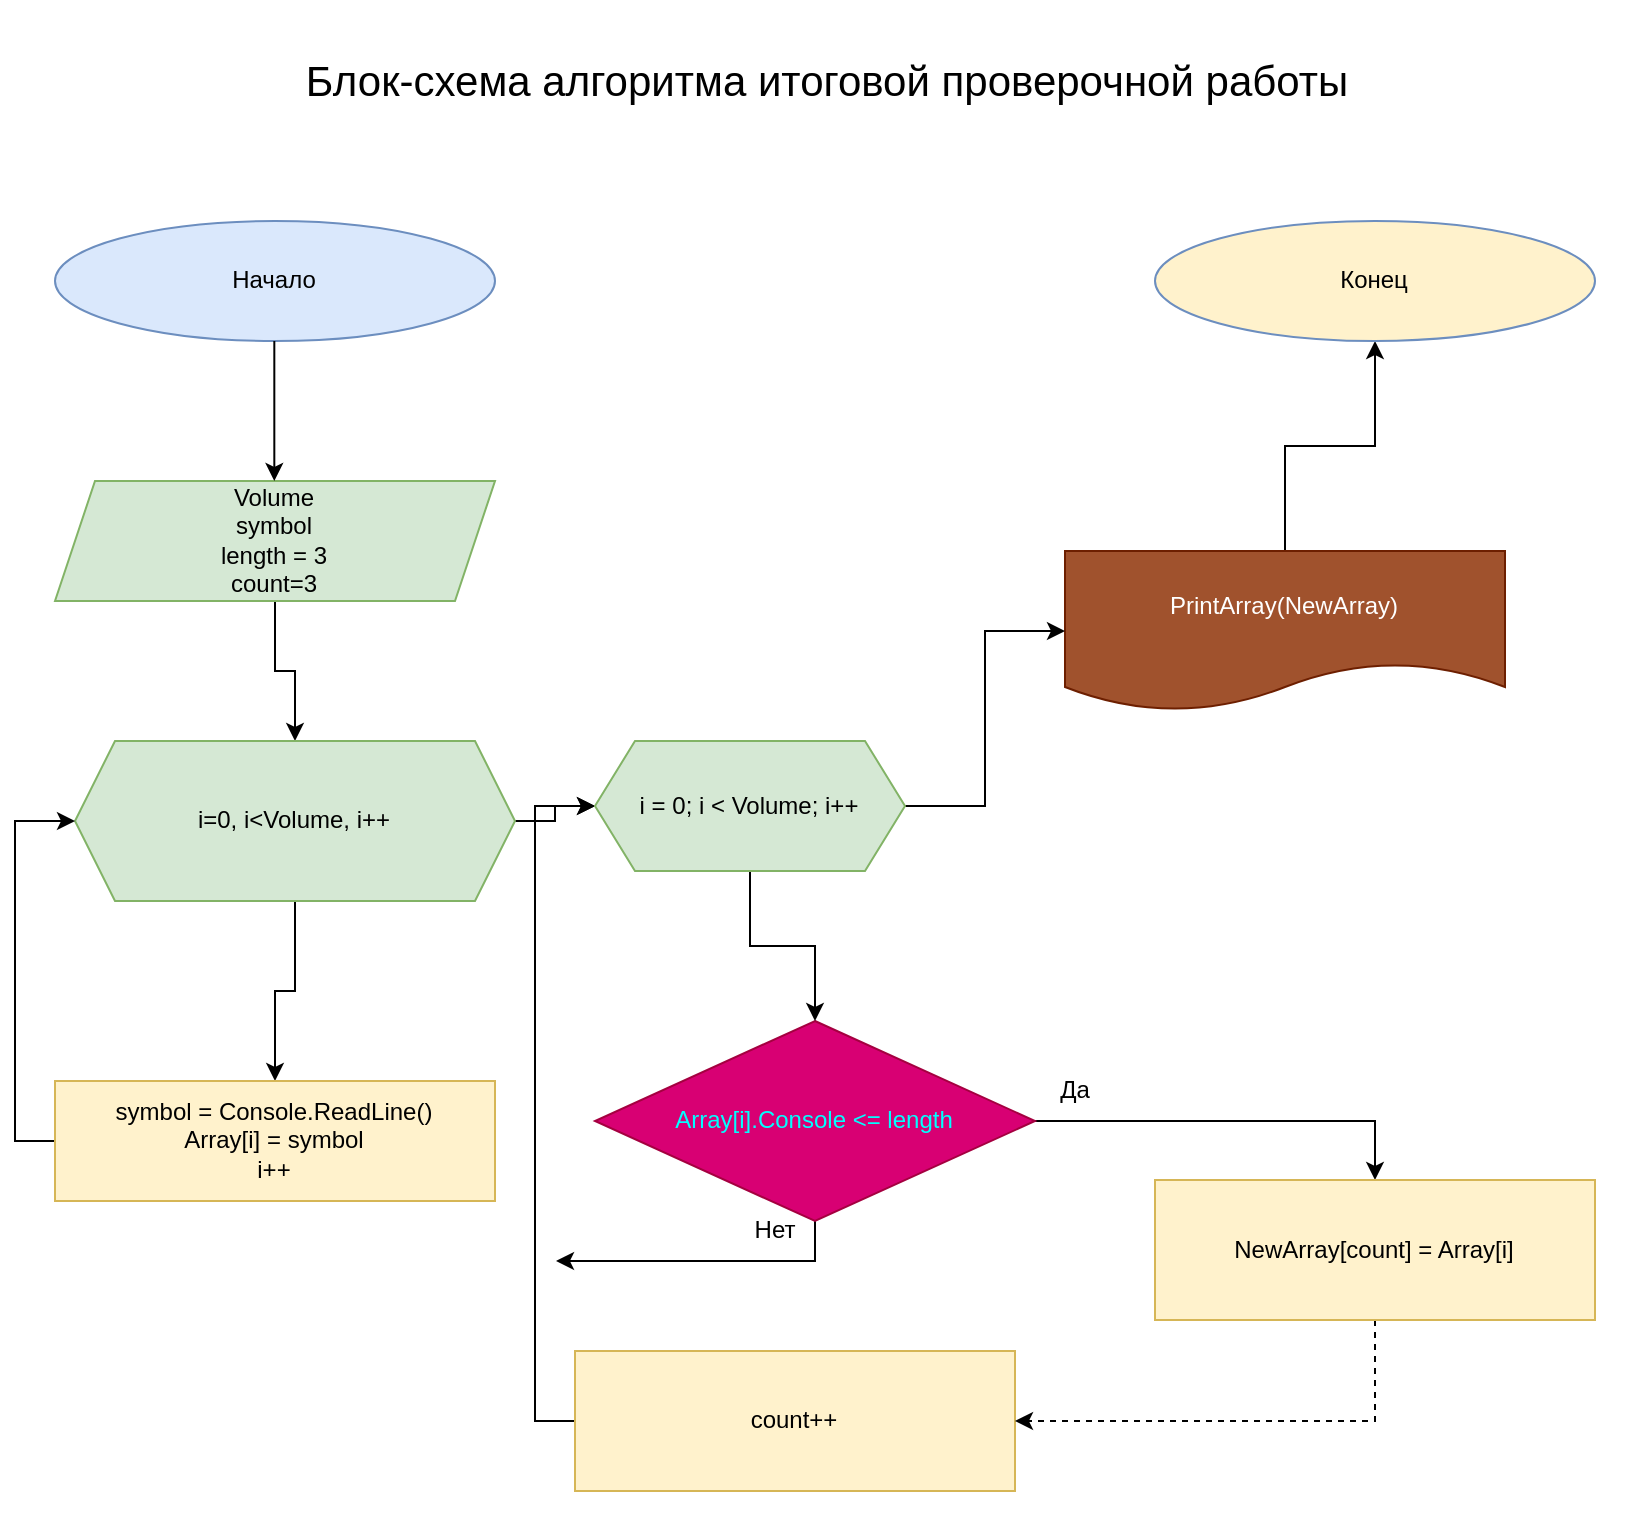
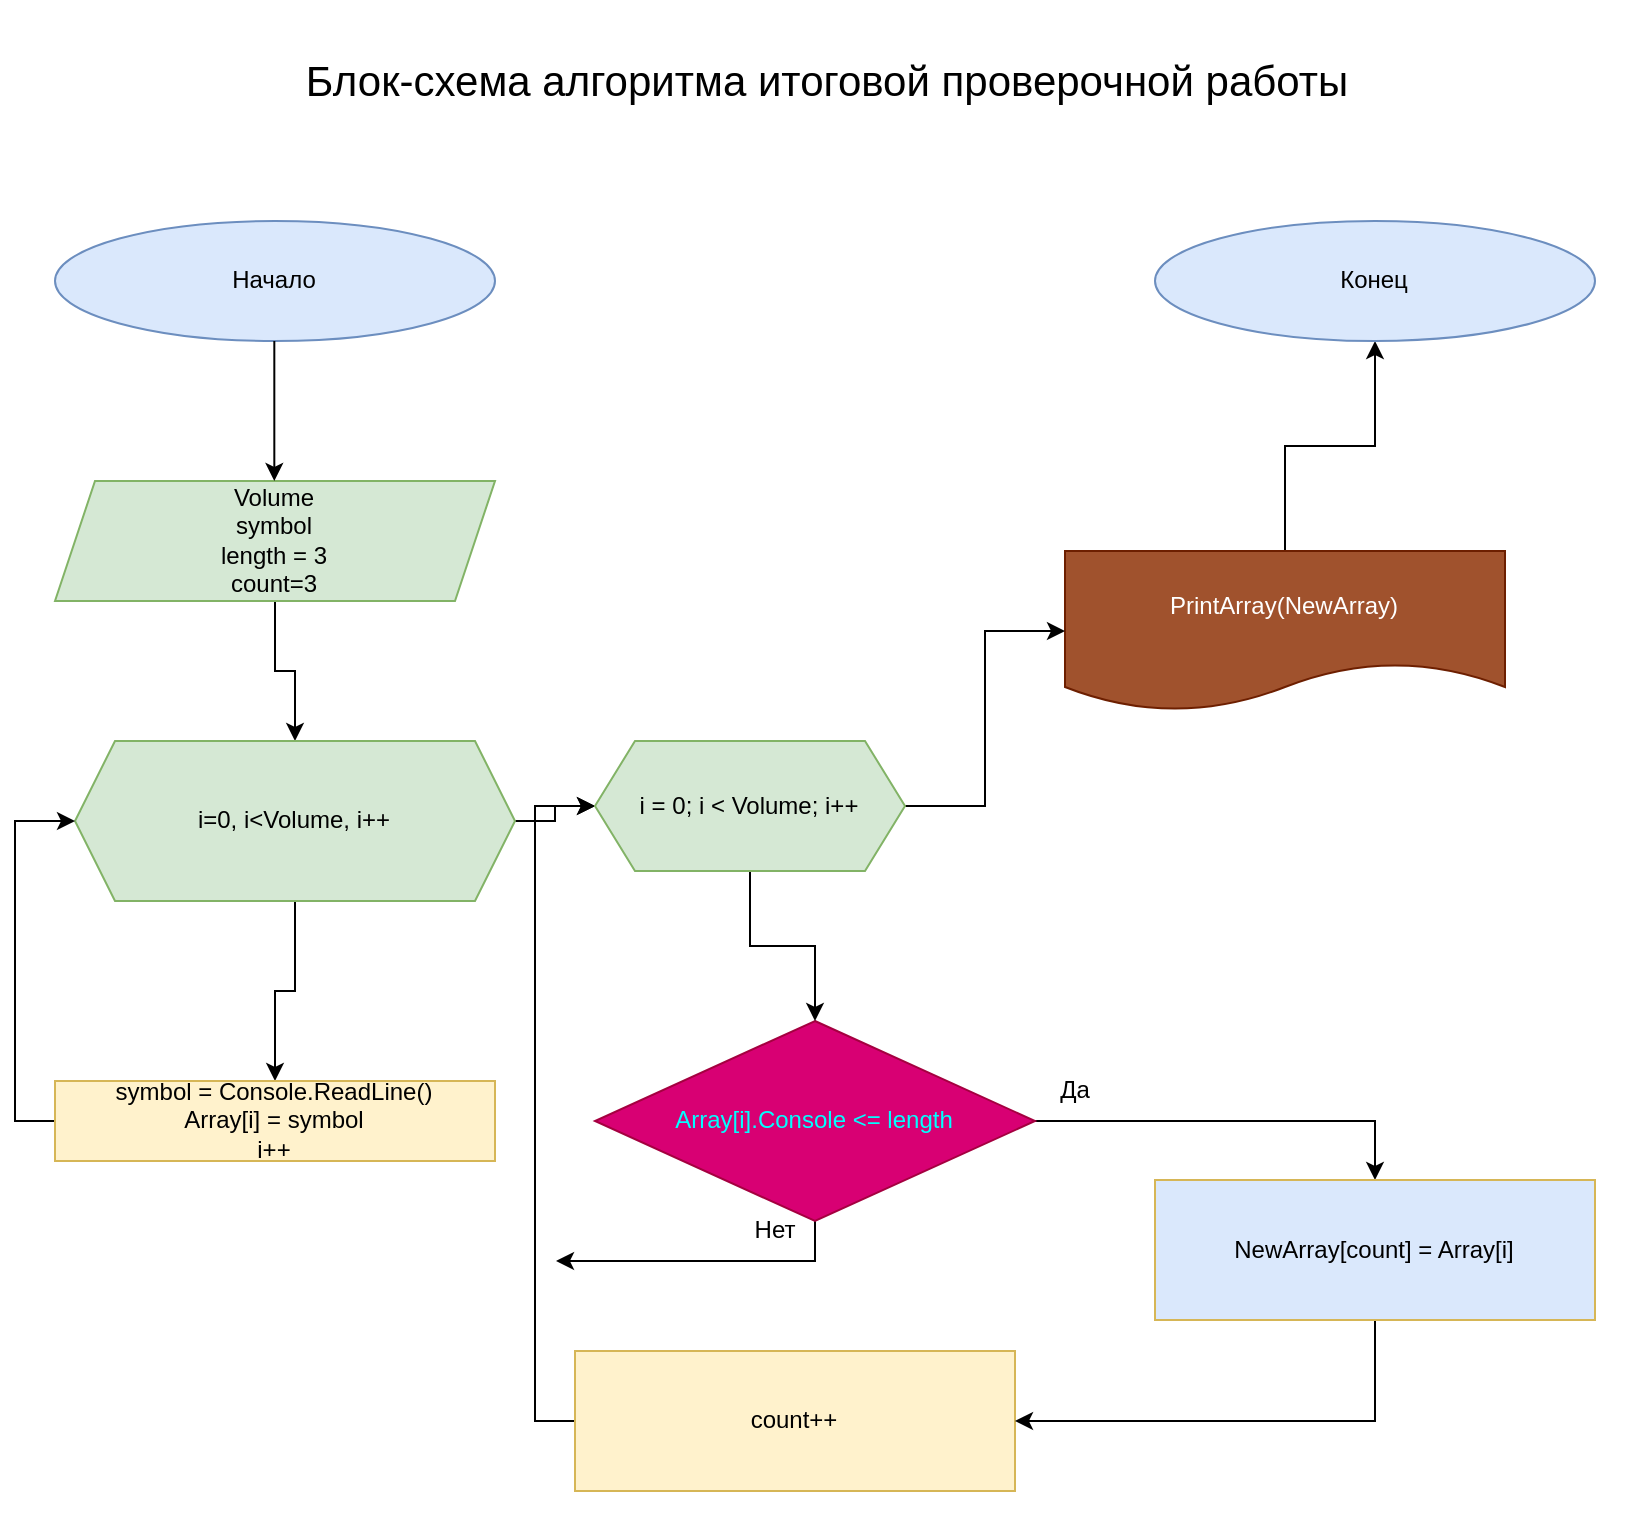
  <mxCell id="0" />
  <mxCell id="1" parent="0" />
  <mxCell id="2" value="Начало" style="ellipse;whiteSpace=wrap;html=1;fillColor=#dae8fc;strokeColor=#6c8ebf;" parent="1" vertex="1"><mxGeometry x="20" y="110" width="220" height="60" as="geometry" /></mxCell>
  <mxCell id="3" style="edgeStyle=orthogonalEdgeStyle;rounded=0;orthogonalLoop=1;jettySize=auto;html=1;entryX=0.5;entryY=1;entryDx=0;entryDy=0;" edge="1" parent="1" source="4" target="25"><mxGeometry relative="1" as="geometry" /></mxCell>
  <mxCell id="4" value="PrintArray(NewArray)" style="shape=document;whiteSpace=wrap;html=1;boundedLbl=1;fillColor=#a0522d;strokeColor=#6D1F00;fontColor=#ffffff;" parent="1" vertex="1"><mxGeometry x="525" y="275" width="220" height="80" as="geometry" /></mxCell>
  <mxCell id="5" value="&lt;font color=&quot;#000000&quot;&gt;&lt;span style=&quot;font-size: 21px;&quot;&gt;Блок-схема алгоритма итоговой проверочной работы&lt;br&gt;&lt;/span&gt;&lt;/font&gt;" style="text;html=1;resizable=0;autosize=1;align=center;verticalAlign=middle;points=[];fillColor=none;strokeColor=none;rounded=0;fontColor=#00FFFF;" parent="1" vertex="1"><mxGeometry x="136" y="20" width="540" height="40" as="geometry" /></mxCell>
  <mxCell id="6" value="" style="edgeStyle=orthogonalEdgeStyle;rounded=0;orthogonalLoop=1;jettySize=auto;html=1;" edge="1" parent="1" source="7" target="17"><mxGeometry relative="1" as="geometry" /></mxCell>
  <mxCell id="7" value="Volume&lt;br&gt;symbol&lt;br&gt;length = 3&lt;br&gt;count=3" style="shape=parallelogram;perimeter=parallelogramPerimeter;whiteSpace=wrap;html=1;fixedSize=1;fillColor=#d5e8d4;strokeColor=#82b366;" parent="1" vertex="1"><mxGeometry x="20" y="240" width="220" height="60" as="geometry" /></mxCell>
  <mxCell id="8" value="Нет" style="text;html=1;align=center;verticalAlign=middle;resizable=0;points=[];autosize=1;strokeColor=none;fillColor=none;" parent="1" vertex="1"><mxGeometry x="360" y="600" width="40" height="30" as="geometry" /></mxCell>
  <mxCell id="9" style="edgeStyle=orthogonalEdgeStyle;rounded=0;orthogonalLoop=1;jettySize=auto;html=1;entryX=0.5;entryY=0;entryDx=0;entryDy=0;" edge="1" parent="1" source="11" target="24"><mxGeometry relative="1" as="geometry" /></mxCell>
  <mxCell id="10" style="edgeStyle=orthogonalEdgeStyle;rounded=0;orthogonalLoop=1;jettySize=auto;html=1;exitX=0.5;exitY=1;exitDx=0;exitDy=0;" edge="1" parent="1" source="11"><mxGeometry relative="1" as="geometry"><mxPoint x="270" y="630" as="targetPoint" /></mxGeometry></mxCell>
  <mxCell id="11" value="&lt;font color=&quot;#00ffff&quot;&gt;Array[i].Console &amp;lt;= length&lt;/font&gt;" style="rhombus;whiteSpace=wrap;html=1;fillColor=#d80073;fontColor=#ffffff;strokeColor=#A50040;" parent="1" vertex="1"><mxGeometry x="290" y="510" width="220" height="100" as="geometry" /></mxCell>
  <mxCell id="12" style="edgeStyle=orthogonalEdgeStyle;rounded=0;orthogonalLoop=1;jettySize=auto;html=1;exitX=0;exitY=0.5;exitDx=0;exitDy=0;entryX=0;entryY=0.5;entryDx=0;entryDy=0;" edge="1" parent="1" source="13" target="22"><mxGeometry relative="1" as="geometry" /></mxCell>
  <mxCell id="13" value="count++" style="whiteSpace=wrap;html=1;fillColor=#fff2cc;strokeColor=#d6b656;" parent="1" vertex="1"><mxGeometry x="280" y="675" width="220" height="70" as="geometry" /></mxCell>
  <mxCell id="14" value="Да" style="text;html=1;align=center;verticalAlign=middle;resizable=0;points=[];autosize=1;strokeColor=none;fillColor=none;" parent="1" vertex="1"><mxGeometry x="510" y="530" width="40" height="30" as="geometry" /></mxCell>
  <mxCell id="15" value="" style="edgeStyle=orthogonalEdgeStyle;rounded=0;orthogonalLoop=1;jettySize=auto;html=1;" edge="1" parent="1" source="17" target="19"><mxGeometry relative="1" as="geometry" /></mxCell>
  <mxCell id="16" value="" style="edgeStyle=orthogonalEdgeStyle;rounded=0;orthogonalLoop=1;jettySize=auto;html=1;" edge="1" parent="1" source="17" target="22"><mxGeometry relative="1" as="geometry" /></mxCell>
  <mxCell id="17" value="i=0, i&amp;lt;Volume, i++" style="shape=hexagon;perimeter=hexagonPerimeter2;whiteSpace=wrap;html=1;fixedSize=1;fillColor=#d5e8d4;strokeColor=#82b366;" vertex="1" parent="1"><mxGeometry x="30" y="370" width="220" height="80" as="geometry" /></mxCell>
  <mxCell id="18" style="edgeStyle=orthogonalEdgeStyle;rounded=0;orthogonalLoop=1;jettySize=auto;html=1;entryX=0;entryY=0.5;entryDx=0;entryDy=0;exitX=0;exitY=0.5;exitDx=0;exitDy=0;" edge="1" parent="1" source="19" target="17"><mxGeometry relative="1" as="geometry" /></mxCell>
- <mxCell id="19" value="symbol = Console.ReadLine()&lt;br&gt;Array[i] = symbol&lt;br&gt;i++" style="whiteSpace=wrap;html=1;fillColor=#fff2cc;strokeColor=#d6b656;" vertex="1" parent="1"><mxGeometry x="20" y="540" width="220" height="60" as="geometry" /></mxCell>
+ <mxCell id="19" value="symbol = Console.ReadLine()&lt;br&gt;Array[i] = symbol&lt;br&gt;i++" style="whiteSpace=wrap;html=1;fillColor=#fff2cc;strokeColor=#d6b656;" vertex="1" parent="1"><mxGeometry x="20" y="540" width="220" height="40" as="geometry" /></mxCell>
  <mxCell id="20" value="" style="edgeStyle=orthogonalEdgeStyle;rounded=0;orthogonalLoop=1;jettySize=auto;html=1;entryX=0.5;entryY=0;entryDx=0;entryDy=0;" edge="1" parent="1" source="22" target="11"><mxGeometry relative="1" as="geometry"><mxPoint x="430" y="510" as="targetPoint" /></mxGeometry></mxCell>
  <mxCell id="21" style="edgeStyle=orthogonalEdgeStyle;rounded=0;orthogonalLoop=1;jettySize=auto;html=1;entryX=0;entryY=0.5;entryDx=0;entryDy=0;" edge="1" parent="1" source="22" target="4"><mxGeometry relative="1" as="geometry" /></mxCell>
  <mxCell id="22" value="i = 0; i &amp;lt; Volume; i++" style="shape=hexagon;perimeter=hexagonPerimeter2;whiteSpace=wrap;html=1;fixedSize=1;fillColor=#d5e8d4;strokeColor=#82b366;" vertex="1" parent="1"><mxGeometry x="290" y="370" width="155" height="65" as="geometry" /></mxCell>
- <mxCell id="23" style="edgeStyle=orthogonalEdgeStyle;rounded=0;orthogonalLoop=1;jettySize=auto;html=1;exitX=0.5;exitY=1;exitDx=0;exitDy=0;entryX=1;entryY=0.5;entryDx=0;entryDy=0;dashed=1;" edge="1" parent="1" source="24" target="13"><mxGeometry relative="1" as="geometry" /></mxCell>
- <mxCell id="24" value="NewArray[count] = Array[i]" style="whiteSpace=wrap;html=1;fillColor=#fff2cc;strokeColor=#d6b656;" vertex="1" parent="1"><mxGeometry x="570" y="589.5" width="220" height="70" as="geometry" /></mxCell>
- <mxCell id="25" value="Конец" style="ellipse;whiteSpace=wrap;html=1;fillColor=#fff2cc;strokeColor=#6c8ebf;" vertex="1" parent="1"><mxGeometry x="570" y="110" width="220" height="60" as="geometry" /></mxCell>
+ <mxCell id="23" style="edgeStyle=orthogonalEdgeStyle;rounded=0;orthogonalLoop=1;jettySize=auto;html=1;exitX=0.5;exitY=1;exitDx=0;exitDy=0;entryX=1;entryY=0.5;entryDx=0;entryDy=0;" edge="1" parent="1" source="24" target="13"><mxGeometry relative="1" as="geometry" /></mxCell>
+ <mxCell id="24" value="NewArray[count] = Array[i]" style="whiteSpace=wrap;html=1;fillColor=#dae8fc;strokeColor=#d6b656;" vertex="1" parent="1"><mxGeometry x="570" y="589.5" width="220" height="70" as="geometry" /></mxCell>
+ <mxCell id="25" value="Конец" style="ellipse;whiteSpace=wrap;html=1;fillColor=#dae8fc;strokeColor=#6c8ebf;" vertex="1" parent="1"><mxGeometry x="570" y="110" width="220" height="60" as="geometry" /></mxCell>
  <mxCell id="26" value="" style="edgeStyle=orthogonalEdgeStyle;rounded=0;orthogonalLoop=1;jettySize=auto;html=1;" edge="1" parent="1"><mxGeometry relative="1" as="geometry"><mxPoint x="129.66" y="170" as="sourcePoint" /><mxPoint x="129.66" y="240" as="targetPoint" /></mxGeometry></mxCell>
